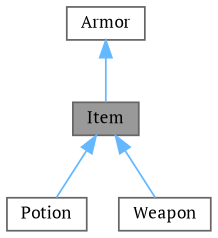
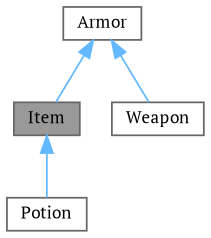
  digraph {
    fontname="PT Serif"
    node [color=gray40 fillcolor=white fontname="PT Serif" fontsize=10 shape=box style=filled]
    edge [color=steelblue1 dir=back fontname="PT Serif" fontsize=10 labelfontname=Helvetica labelfontsize=10 style=solid]
    n1 [fillcolor=grey60 fontcolor=black height=0.2 label=Item width=0.4]
    n2 [height=0.2 label=Potion width=0.4]
    n3 [height=0.2 label=Weapon width=0.4]
    n4 [height=0.2 label=Armor width=0.4]
    n1 -> n2
-   n1 -> n3
+   n4 -> n3
    n4 -> n1
  }
